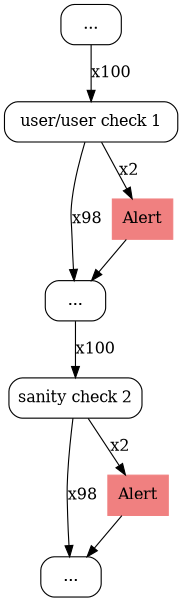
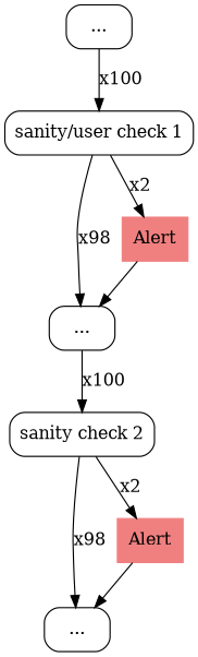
  digraph {
    node [shape=box style=rounded]
    n1 [label="..."]
-   n2 [label="user/user check 1"]
+   n2 [label="sanity/user check 1"]
    n3 [label="..."]
    n4 [label="sanity check 2"]
    n5 [label="..."]
    n6 [color=lightcoral label=Alert style=filled]
    n7 [color=lightcoral label=Alert style=filled]
    n1 -> n2 [label=x100]
    n2 -> n3 [label=x98]
    n2 -> n6 [label=x2]
    n3 -> n4 [label=x100]
    n4 -> n5 [label=x98]
    n4 -> n7 [label=x2]
    n6 -> n3
    n7 -> n5
  }
